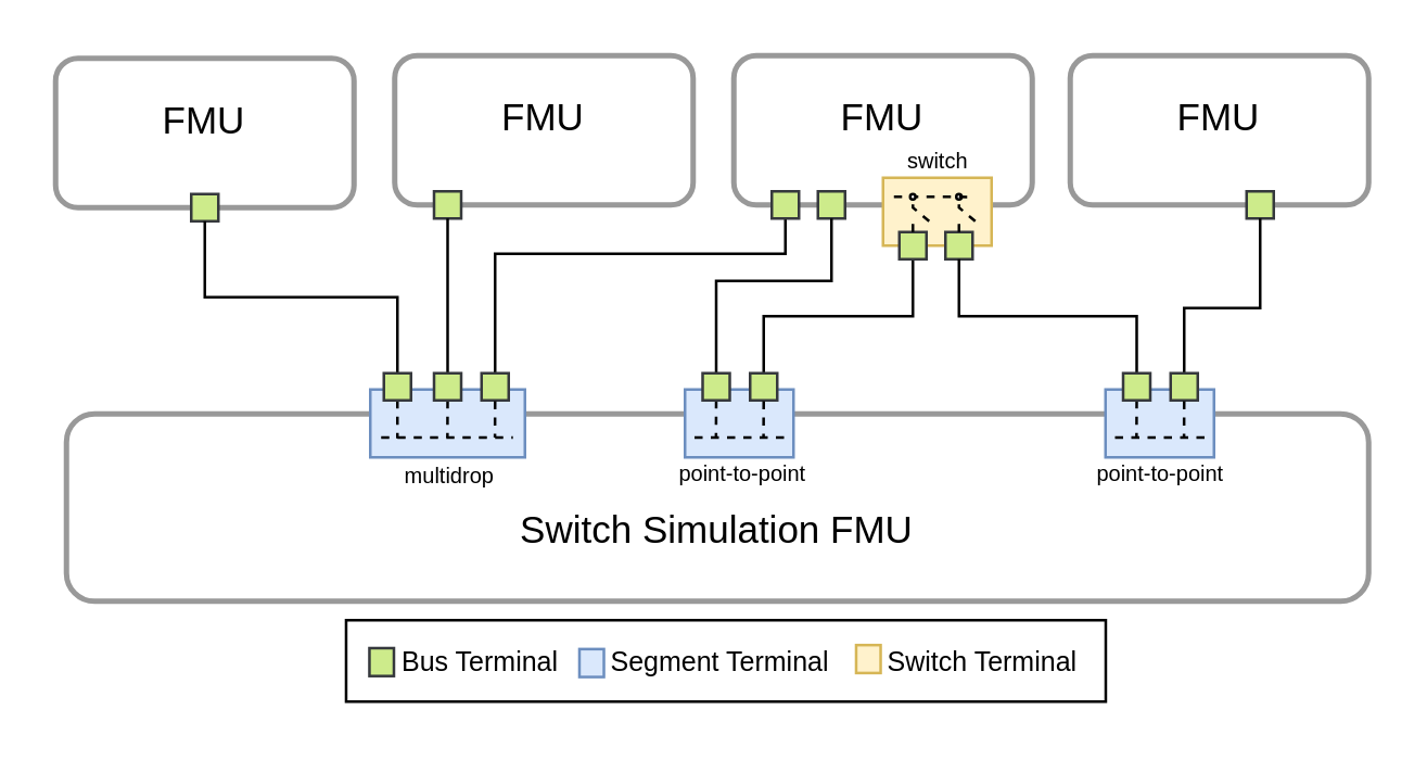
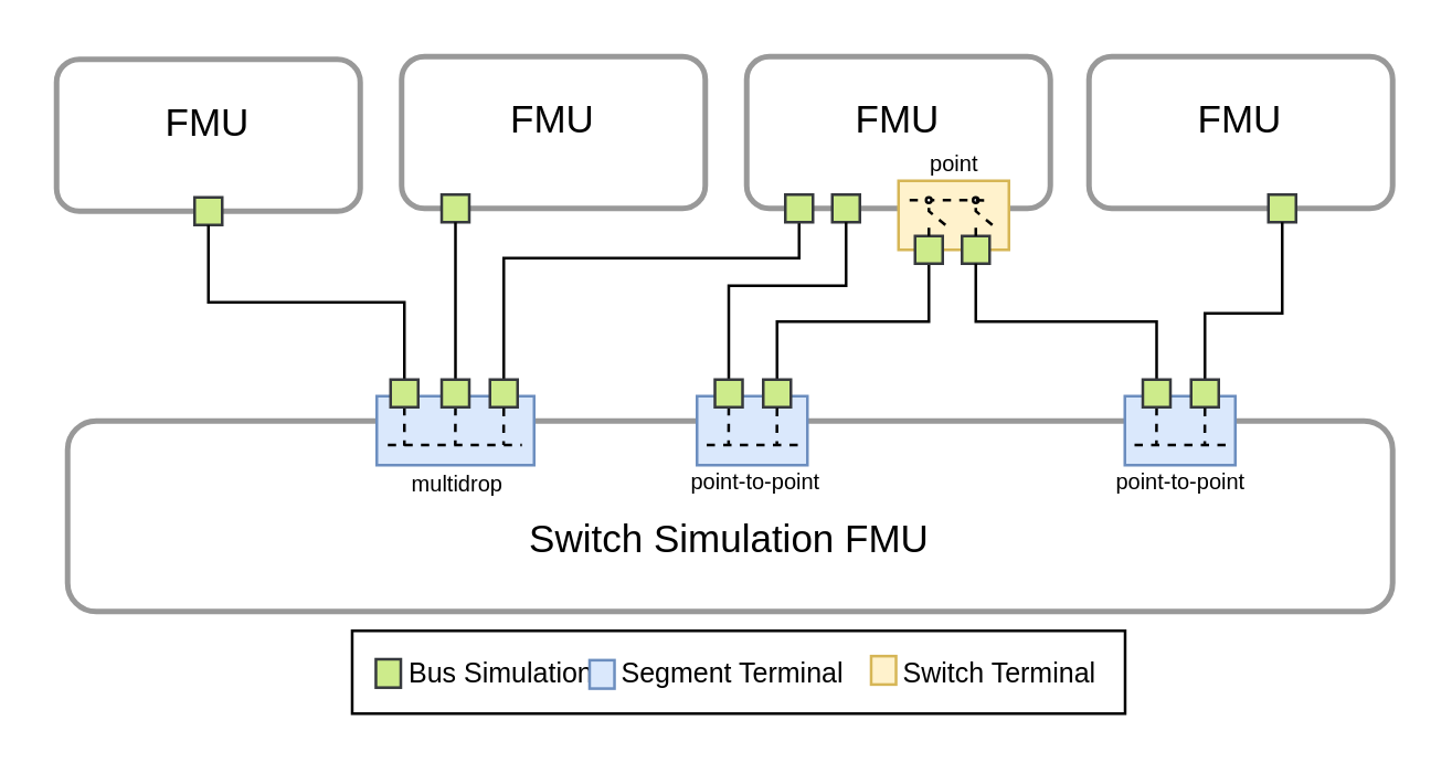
  <mxCell id="0" />
  <mxCell id="1" parent="0" />
  <mxCell id="2" value="Switch Simulation FMU" style="rounded=1;whiteSpace=wrap;html=1;verticalAlign=bottom;fontSize=14;spacing=17;strokeColor=#999999;strokeWidth=2;" parent="1" vertex="1"><mxGeometry x="24" y="152" width="480" height="69" as="geometry" /></mxCell>
  <mxCell id="3" value="FMU" style="rounded=1;whiteSpace=wrap;html=1;verticalAlign=middle;fontSize=14;spacing=2;spacingTop=-10;strokeColor=#999999;strokeWidth=2;" parent="1" vertex="1"><mxGeometry x="145" y="20" width="110" height="55" as="geometry" /></mxCell>
  <mxCell id="4" value="" style="rounded=0;whiteSpace=wrap;html=1;fillColor=#cdeb8b;strokeColor=#36393d;" parent="1" vertex="1"><mxGeometry x="159.5" y="70" width="10" height="10" as="geometry" /></mxCell>
  <mxCell id="5" value="FMU" style="rounded=1;whiteSpace=wrap;html=1;verticalAlign=middle;fontSize=14;spacing=2;spacingTop=-10;strokeColor=#999999;strokeWidth=2;" parent="1" vertex="1"><mxGeometry x="270" y="20" width="110" height="55" as="geometry" /></mxCell>
  <mxCell id="6" value="FMU" style="rounded=1;whiteSpace=wrap;html=1;verticalAlign=middle;fontSize=14;spacing=2;spacingTop=-10;strokeColor=#999999;strokeWidth=2;" parent="1" vertex="1"><mxGeometry x="394" y="20" width="110" height="55" as="geometry" /></mxCell>
  <mxCell id="7" value="" style="endArrow=none;html=1;rounded=0;exitX=0.5;exitY=0;exitDx=0;exitDy=0;entryX=0.5;entryY=1;entryDx=0;entryDy=0;edgeStyle=orthogonalEdgeStyle;" parent="1" source="54" target="4" edge="1"><mxGeometry width="50" height="50" relative="1" as="geometry"><mxPoint x="194.5" y="136" as="sourcePoint" /><mxPoint x="313" y="95" as="targetPoint" /></mxGeometry></mxCell>
  <mxCell id="8" value="" style="rounded=0;whiteSpace=wrap;html=1;fillColor=#cdeb8b;strokeColor=#36393d;" parent="1" vertex="1"><mxGeometry x="459" y="70" width="10" height="10" as="geometry" /></mxCell>
  <mxCell id="9" value="" style="endArrow=none;html=1;rounded=0;exitX=0.5;exitY=0;exitDx=0;exitDy=0;entryX=0.5;entryY=0;entryDx=0;entryDy=0;edgeStyle=orthogonalEdgeStyle;" parent="1" source="53" target="10" edge="1"><mxGeometry width="50" height="50" relative="1" as="geometry"><mxPoint x="212" y="136" as="sourcePoint" /><mxPoint x="255" y="116" as="targetPoint" /><Array as="points"><mxPoint x="182" y="93" /><mxPoint x="289" y="93" /></Array></mxGeometry></mxCell>
  <mxCell id="10" value="" style="rounded=0;whiteSpace=wrap;html=1;fillColor=#cdeb8b;strokeColor=#36393d;rotation=-180;" parent="1" vertex="1"><mxGeometry x="284" y="70" width="10" height="10" as="geometry" /></mxCell>
  <mxCell id="11" value="" style="rounded=0;whiteSpace=wrap;html=1;fillColor=#cdeb8b;strokeColor=#36393d;rotation=-180;" parent="1" vertex="1"><mxGeometry x="301" y="70" width="10" height="10" as="geometry" /></mxCell>
  <mxCell id="12" value="" style="endArrow=none;html=1;rounded=0;exitX=0.5;exitY=0;exitDx=0;exitDy=0;entryX=0.5;entryY=0;entryDx=0;entryDy=0;edgeStyle=orthogonalEdgeStyle;" parent="1" source="33" target="11" edge="1"><mxGeometry width="50" height="50" relative="1" as="geometry"><mxPoint x="270.5" y="137" as="sourcePoint" /><mxPoint x="400" y="69" as="targetPoint" /><Array as="points"><mxPoint x="264" y="103" /><mxPoint x="306" y="103" /></Array></mxGeometry></mxCell>
  <mxCell id="13" value="" style="endArrow=none;html=1;rounded=0;exitX=0.5;exitY=0;exitDx=0;exitDy=0;edgeStyle=orthogonalEdgeStyle;entryX=0.5;entryY=0;entryDx=0;entryDy=0;" parent="1" source="32" target="17" edge="1"><mxGeometry width="50" height="50" relative="1" as="geometry"><mxPoint x="288" y="137" as="sourcePoint" /><mxPoint x="293" y="113" as="targetPoint" /></mxGeometry></mxCell>
  <mxCell id="14" value="" style="endArrow=none;html=1;rounded=0;exitX=0.5;exitY=0;exitDx=0;exitDy=0;edgeStyle=orthogonalEdgeStyle;entryX=0.5;entryY=1;entryDx=0;entryDy=0;" parent="1" source="40" target="8" edge="1"><mxGeometry width="50" height="50" relative="1" as="geometry"><mxPoint x="437" y="140" as="sourcePoint" /><mxPoint x="465" y="95" as="targetPoint" /><Array as="points"><mxPoint x="436" y="113" /><mxPoint x="464" y="113" /></Array></mxGeometry></mxCell>
  <mxCell id="15" value="" style="group;rotation=0;" parent="1" vertex="1" connectable="0"><mxGeometry x="315" y="60" width="56" height="30" as="geometry" /></mxCell>
  <mxCell id="16" value="" style="rounded=0;whiteSpace=wrap;html=1;fillColor=#fff2cc;strokeColor=#d6b656;rotation=0;" parent="15" vertex="1"><mxGeometry x="10" y="5" width="40" height="25" as="geometry" /></mxCell>
  <mxCell id="17" value="" style="rounded=0;whiteSpace=wrap;html=1;fillColor=#cdeb8b;strokeColor=#36393d;rotation=-180;" parent="15" vertex="1"><mxGeometry x="16" y="25" width="10" height="10" as="geometry" /></mxCell>
  <mxCell id="18" value="" style="rounded=0;whiteSpace=wrap;html=1;fillColor=#cdeb8b;strokeColor=#36393d;rotation=-180;" parent="15" vertex="1"><mxGeometry x="33" y="25" width="10" height="10" as="geometry" /></mxCell>
  <mxCell id="19" value="" style="endArrow=none;html=1;rounded=0;exitX=0.5;exitY=1;exitDx=0;exitDy=0;dashed=1;" parent="15" source="17" edge="1"><mxGeometry width="50" height="50" relative="1" as="geometry"><mxPoint x="20" y="28" as="sourcePoint" /><mxPoint x="21" y="20" as="targetPoint" /><Array as="points" /></mxGeometry></mxCell>
  <mxCell id="20" value="" style="endArrow=none;html=1;rounded=0;dashed=1;exitX=0.5;exitY=1;exitDx=0;exitDy=0;" parent="15" source="18" edge="1"><mxGeometry width="50" height="50" relative="1" as="geometry"><mxPoint x="37" y="28" as="sourcePoint" /><mxPoint x="38" y="20" as="targetPoint" /><Array as="points" /></mxGeometry></mxCell>
  <mxCell id="21" value="" style="endArrow=none;html=1;rounded=0;dashed=1;" parent="15" edge="1"><mxGeometry width="50" height="50" relative="1" as="geometry"><mxPoint x="44" y="21" as="sourcePoint" /><mxPoint x="38" y="14" as="targetPoint" /><Array as="points"><mxPoint x="38" y="16" /></Array></mxGeometry></mxCell>
  <mxCell id="22" value="" style="ellipse;whiteSpace=wrap;html=1;rotation=-180;" parent="15" vertex="1"><mxGeometry x="37" y="11" width="1.941" height="2" as="geometry" /></mxCell>
  <mxCell id="23" value="" style="endArrow=none;html=1;rounded=0;dashed=1;exitX=-1.065;exitY=0.469;exitDx=0;exitDy=0;exitPerimeter=0;entryX=0.033;entryY=0.281;entryDx=0;entryDy=0;entryPerimeter=0;" parent="15" source="22" target="16" edge="1"><mxGeometry width="50" height="50" relative="1" as="geometry"><mxPoint x="-1008" y="-599" as="sourcePoint" /><mxPoint x="-1037" y="-599" as="targetPoint" /><Array as="points"><mxPoint x="38" y="12" /></Array></mxGeometry></mxCell>
  <mxCell id="24" value="" style="ellipse;whiteSpace=wrap;html=1;rotation=-180;strokeWidth=1;" parent="15" vertex="1"><mxGeometry x="20" y="11" width="1.941" height="2" as="geometry" /></mxCell>
  <mxCell id="25" value="" style="endArrow=none;html=1;rounded=0;dashed=1;" parent="15" edge="1"><mxGeometry width="50" height="50" relative="1" as="geometry"><mxPoint x="27" y="21" as="sourcePoint" /><mxPoint x="21" y="14" as="targetPoint" /><Array as="points"><mxPoint x="21" y="16" /></Array></mxGeometry></mxCell>
  <mxCell id="26" value="" style="endArrow=none;html=1;rounded=0;entryX=0.5;entryY=0;entryDx=0;entryDy=0;exitX=0.5;exitY=0;exitDx=0;exitDy=0;edgeStyle=orthogonalEdgeStyle;" parent="1" source="41" target="18" edge="1"><mxGeometry width="50" height="50" relative="1" as="geometry"><mxPoint x="357.5" y="139" as="sourcePoint" /><mxPoint x="443" y="86" as="targetPoint" /></mxGeometry></mxCell>
  <mxCell id="27" value="" style="group" parent="1" vertex="1" connectable="0"><mxGeometry x="252" y="137" width="40" height="31" as="geometry" /></mxCell>
  <mxCell id="28" value="" style="rounded=0;whiteSpace=wrap;html=1;" parent="27" vertex="1"><mxGeometry x="6.5" y="7" width="10" height="8.333" as="geometry" /></mxCell>
  <mxCell id="29" value="" style="rounded=0;whiteSpace=wrap;html=1;fillColor=#dae8fc;strokeColor=#6c8ebf;" parent="27" vertex="1"><mxGeometry y="6" width="40" height="25" as="geometry" /></mxCell>
  <mxCell id="30" value="" style="endArrow=none;html=1;rounded=0;dashed=1;" parent="27" edge="1"><mxGeometry width="50" height="50" relative="1" as="geometry"><mxPoint x="3.5" y="23.667" as="sourcePoint" /><mxPoint x="37.5" y="23.667" as="targetPoint" /></mxGeometry></mxCell>
  <mxCell id="31" value="" style="endArrow=none;html=1;rounded=0;exitX=0.5;exitY=1;exitDx=0;exitDy=0;dashed=1;" parent="27" source="33" edge="1"><mxGeometry width="50" height="50" relative="1" as="geometry"><mxPoint x="11.44" y="15.333" as="sourcePoint" /><mxPoint x="11.5" y="23.667" as="targetPoint" /><Array as="points"><mxPoint x="11.44" y="23.667" /></Array></mxGeometry></mxCell>
  <mxCell id="32" value="" style="rounded=0;whiteSpace=wrap;html=1;fillColor=#cdeb8b;strokeColor=#36393d;" parent="27" vertex="1"><mxGeometry x="24" width="10" height="10" as="geometry" /></mxCell>
  <mxCell id="33" value="" style="rounded=0;whiteSpace=wrap;html=1;fillColor=#cdeb8b;strokeColor=#36393d;" parent="27" vertex="1"><mxGeometry x="6.5" width="10" height="10" as="geometry" /></mxCell>
  <mxCell id="34" value="" style="endArrow=none;html=1;rounded=0;exitX=0.5;exitY=1;exitDx=0;exitDy=0;dashed=1;" parent="27" edge="1"><mxGeometry width="50" height="50" relative="1" as="geometry"><mxPoint x="29" y="10.333" as="sourcePoint" /><mxPoint x="29" y="23.667" as="targetPoint" /><Array as="points"><mxPoint x="28.94" y="23.667" /></Array></mxGeometry></mxCell>
  <mxCell id="35" value="" style="group" parent="1" vertex="1" connectable="0"><mxGeometry x="407" y="137" width="40" height="31" as="geometry" /></mxCell>
  <mxCell id="36" value="" style="rounded=0;whiteSpace=wrap;html=1;" parent="35" vertex="1"><mxGeometry x="6.5" y="7" width="10" height="8.333" as="geometry" /></mxCell>
  <mxCell id="37" value="" style="rounded=0;whiteSpace=wrap;html=1;fillColor=#dae8fc;strokeColor=#6c8ebf;" parent="35" vertex="1"><mxGeometry y="6" width="40" height="25" as="geometry" /></mxCell>
  <mxCell id="38" value="" style="endArrow=none;html=1;rounded=0;dashed=1;" parent="35" edge="1"><mxGeometry width="50" height="50" relative="1" as="geometry"><mxPoint x="3.5" y="23.667" as="sourcePoint" /><mxPoint x="37.5" y="23.667" as="targetPoint" /></mxGeometry></mxCell>
  <mxCell id="39" value="" style="endArrow=none;html=1;rounded=0;exitX=0.5;exitY=1;exitDx=0;exitDy=0;dashed=1;" parent="35" source="41" edge="1"><mxGeometry width="50" height="50" relative="1" as="geometry"><mxPoint x="11.44" y="15.333" as="sourcePoint" /><mxPoint x="11.5" y="23.667" as="targetPoint" /><Array as="points"><mxPoint x="11.44" y="23.667" /></Array></mxGeometry></mxCell>
  <mxCell id="40" value="" style="rounded=0;whiteSpace=wrap;html=1;fillColor=#cdeb8b;strokeColor=#36393d;" parent="35" vertex="1"><mxGeometry x="24" width="10" height="10" as="geometry" /></mxCell>
  <mxCell id="41" value="" style="rounded=0;whiteSpace=wrap;html=1;fillColor=#cdeb8b;strokeColor=#36393d;" parent="35" vertex="1"><mxGeometry x="6.5" width="10" height="10" as="geometry" /></mxCell>
  <mxCell id="42" value="" style="endArrow=none;html=1;rounded=0;exitX=0.5;exitY=1;exitDx=0;exitDy=0;dashed=1;" parent="35" edge="1"><mxGeometry width="50" height="50" relative="1" as="geometry"><mxPoint x="29" y="10.333" as="sourcePoint" /><mxPoint x="29" y="23.667" as="targetPoint" /><Array as="points"><mxPoint x="28.94" y="23.667" /></Array></mxGeometry></mxCell>
  <mxCell id="43" value="point-to-point" style="text;html=1;align=center;verticalAlign=middle;resizable=0;points=[];autosize=1;strokeColor=none;fillColor=none;fontSize=8;" parent="1" vertex="1"><mxGeometry x="238" y="164" width="70" height="20" as="geometry" /></mxCell>
  <mxCell id="44" value="FMU" style="rounded=1;whiteSpace=wrap;html=1;verticalAlign=middle;fontSize=14;spacing=2;spacingTop=-10;strokeColor=#999999;strokeWidth=2;" parent="1" vertex="1"><mxGeometry x="20" y="21" width="110" height="55" as="geometry" /></mxCell>
  <mxCell id="45" value="multidrop" style="text;html=1;align=center;verticalAlign=middle;resizable=0;points=[];autosize=1;strokeColor=none;fillColor=none;fontSize=8;" parent="1" vertex="1"><mxGeometry x="135" y="165" width="60" height="20" as="geometry" /></mxCell>
  <mxCell id="46" value="" style="rounded=0;whiteSpace=wrap;html=1;fillColor=#cdeb8b;strokeColor=#36393d;" parent="1" vertex="1"><mxGeometry x="70" y="71" width="10" height="10" as="geometry" /></mxCell>
  <mxCell id="47" value="" style="endArrow=none;html=1;rounded=0;entryX=0.5;entryY=1;entryDx=0;entryDy=0;exitX=0.5;exitY=0;exitDx=0;exitDy=0;edgeStyle=orthogonalEdgeStyle;" parent="1" source="58" target="46" edge="1"><mxGeometry width="50" height="50" relative="1" as="geometry"><mxPoint x="190" y="89" as="sourcePoint" /><mxPoint x="240" y="39" as="targetPoint" /></mxGeometry></mxCell>
  <mxCell id="48" value="" style="group" parent="1" vertex="1" connectable="0"><mxGeometry x="136" y="137" width="57" height="31" as="geometry" /></mxCell>
  <mxCell id="49" value="" style="rounded=0;whiteSpace=wrap;html=1;" parent="48" vertex="1"><mxGeometry x="23.5" y="7" width="10" height="8.333" as="geometry" /></mxCell>
  <mxCell id="50" value="" style="rounded=0;whiteSpace=wrap;html=1;fillColor=#dae8fc;strokeColor=#6c8ebf;" parent="48" vertex="1"><mxGeometry y="6" width="57" height="25" as="geometry" /></mxCell>
  <mxCell id="51" value="" style="endArrow=none;html=1;rounded=0;dashed=1;exitX=0.699;exitY=-0.043;exitDx=0;exitDy=0;exitPerimeter=0;" parent="48" edge="1"><mxGeometry width="50" height="50" relative="1" as="geometry"><mxPoint x="4" y="23.71" as="sourcePoint" /><mxPoint x="52.57" y="23.667" as="targetPoint" /></mxGeometry></mxCell>
  <mxCell id="52" value="" style="endArrow=none;html=1;rounded=0;exitX=0.5;exitY=1;exitDx=0;exitDy=0;dashed=1;" parent="48" source="54" edge="1"><mxGeometry width="50" height="50" relative="1" as="geometry"><mxPoint x="28.44" y="15.333" as="sourcePoint" /><mxPoint x="28.5" y="23.667" as="targetPoint" /><Array as="points"><mxPoint x="28.44" y="23.667" /></Array></mxGeometry></mxCell>
  <mxCell id="53" value="" style="rounded=0;whiteSpace=wrap;html=1;fillColor=#cdeb8b;strokeColor=#36393d;" parent="48" vertex="1"><mxGeometry x="41" width="10" height="10" as="geometry" /></mxCell>
  <mxCell id="54" value="" style="rounded=0;whiteSpace=wrap;html=1;fillColor=#cdeb8b;strokeColor=#36393d;" parent="48" vertex="1"><mxGeometry x="23.5" width="10" height="10" as="geometry" /></mxCell>
  <mxCell id="55" value="" style="endArrow=none;html=1;rounded=0;exitX=0.5;exitY=1;exitDx=0;exitDy=0;dashed=1;" parent="48" edge="1"><mxGeometry width="50" height="50" relative="1" as="geometry"><mxPoint x="46" y="10.333" as="sourcePoint" /><mxPoint x="46" y="23.667" as="targetPoint" /><Array as="points"><mxPoint x="45.94" y="23.667" /></Array></mxGeometry></mxCell>
  <mxCell id="56" value="" style="endArrow=none;html=1;rounded=0;exitX=0.5;exitY=1;exitDx=0;exitDy=0;dashed=1;" parent="48" edge="1"><mxGeometry width="50" height="50" relative="1" as="geometry"><mxPoint x="10.0" y="10" as="sourcePoint" /><mxPoint x="10" y="24" as="targetPoint" /></mxGeometry></mxCell>
  <mxCell id="57" value="" style="endArrow=none;html=1;rounded=0;exitX=0.5;exitY=1;exitDx=0;exitDy=0;dashed=1;" parent="48" target="58" edge="1"><mxGeometry width="50" height="50" relative="1" as="geometry"><mxPoint x="11.56" y="10" as="sourcePoint" /><mxPoint x="11.06" y="23.667" as="targetPoint" /><Array as="points" /></mxGeometry></mxCell>
  <mxCell id="58" value="" style="rounded=0;whiteSpace=wrap;html=1;fillColor=#cdeb8b;strokeColor=#36393d;" parent="48" vertex="1"><mxGeometry x="5" width="10" height="10" as="geometry" /></mxCell>
  <mxCell id="59" value="point-to-point" style="text;html=1;align=center;verticalAlign=middle;resizable=0;points=[];autosize=1;strokeColor=none;fillColor=none;fontSize=8;" parent="1" vertex="1"><mxGeometry x="392" y="164" width="70" height="20" as="geometry" /></mxCell>
- <mxCell id="60" value="switch" style="text;html=1;align=center;verticalAlign=middle;resizable=0;points=[];autosize=1;strokeColor=none;fillColor=none;fontSize=8;" parent="1" vertex="1"><mxGeometry x="320" y="49" width="50" height="20" as="geometry" /></mxCell>
+ <mxCell id="60" value="point" style="text;html=1;align=center;verticalAlign=middle;resizable=0;points=[];autosize=1;strokeColor=none;fillColor=none;fontSize=8;" parent="1" vertex="1"><mxGeometry x="320" y="49" width="50" height="20" as="geometry" /></mxCell>
  <mxCell id="61" value="" style="rounded=0;whiteSpace=wrap;html=1;container=0;" parent="1" vertex="1"><mxGeometry x="127.09" y="228" width="280" height="30" as="geometry" /></mxCell>
- <mxCell id="62" value="Bus Terminal" style="text;html=1;align=left;verticalAlign=middle;resizable=0;points=[];autosize=1;strokeColor=none;fillColor=none;fontSize=10;container=0;" parent="1" vertex="1"><mxGeometry x="145.5" y="228" width="80" height="30" as="geometry" /></mxCell>
+ <mxCell id="62" value="Bus Simulation" style="text;html=1;align=left;verticalAlign=middle;resizable=0;points=[];autosize=1;strokeColor=none;fillColor=none;fontSize=10;container=0;" parent="1" vertex="1"><mxGeometry x="145.5" y="228" width="80" height="30" as="geometry" /></mxCell>
  <mxCell id="63" value="" style="rounded=0;whiteSpace=wrap;html=1;fillColor=#cdeb8b;strokeColor=#36393d;container=0;" parent="1" vertex="1"><mxGeometry x="135.68" y="238.294" width="9.016" height="10.294" as="geometry" /></mxCell>
  <mxCell id="64" value="" style="rounded=0;whiteSpace=wrap;html=1;fillColor=#dae8fc;strokeColor=#6c8ebf;container=0;" parent="1" vertex="1"><mxGeometry x="213.09" y="238.642" width="9.016" height="10.294" as="geometry" /></mxCell>
  <mxCell id="65" value="" style="rounded=0;whiteSpace=wrap;html=1;fillColor=#fff2cc;strokeColor=#d6b656;container=0;" parent="1" vertex="1"><mxGeometry x="315.09" y="237.171" width="9.016" height="10.294" as="geometry" /></mxCell>
  <mxCell id="66" value="Switch Terminal" style="text;html=1;align=left;verticalAlign=middle;resizable=0;points=[];autosize=1;strokeColor=none;fillColor=none;fontSize=10;container=0;" parent="1" vertex="1"><mxGeometry x="324.91" y="230.994" width="88" height="24" as="geometry" /></mxCell>
  <mxCell id="67" value="Segment Terminal" style="text;html=1;align=left;verticalAlign=middle;resizable=0;points=[];autosize=1;strokeColor=none;fillColor=none;fontSize=10;container=0;" parent="1" vertex="1"><mxGeometry x="222.91" y="231.436" width="98" height="24" as="geometry" /></mxCell>
